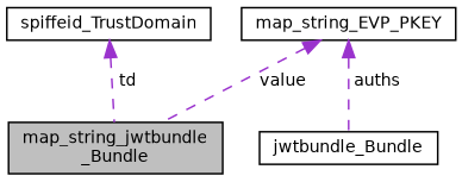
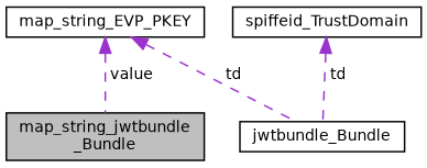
  digraph {
    node [color=black fillcolor=white fontname=Helvetica fontsize=10 shape=record style=filled]
    edge [color=darkorchid3 dir=back fontname=Helvetica fontsize=10 labelfontname=Helvetica labelfontsize=10 style=dashed]
    n1 [fillcolor=grey75 fontcolor=black height=0.2 label="map_string_jwtbundle\l_Bundle" width=0.4]
    n2 [height=0.2 label=jwtbundle_Bundle width=0.4]
    n3 [height=0.2 label=spiffeid_TrustDomain width=0.4]
    n4 [height=0.2 label=map_string_EVP_PKEY width=0.4]
-   n3 -> n1 [label=" td"]
+   n3 -> n2 [label=" td"]
    n4 -> n1 [label=" value"]
-   n4 -> n2 [label=" auths"]
+   n4 -> n2 [label=" td"]
  }
